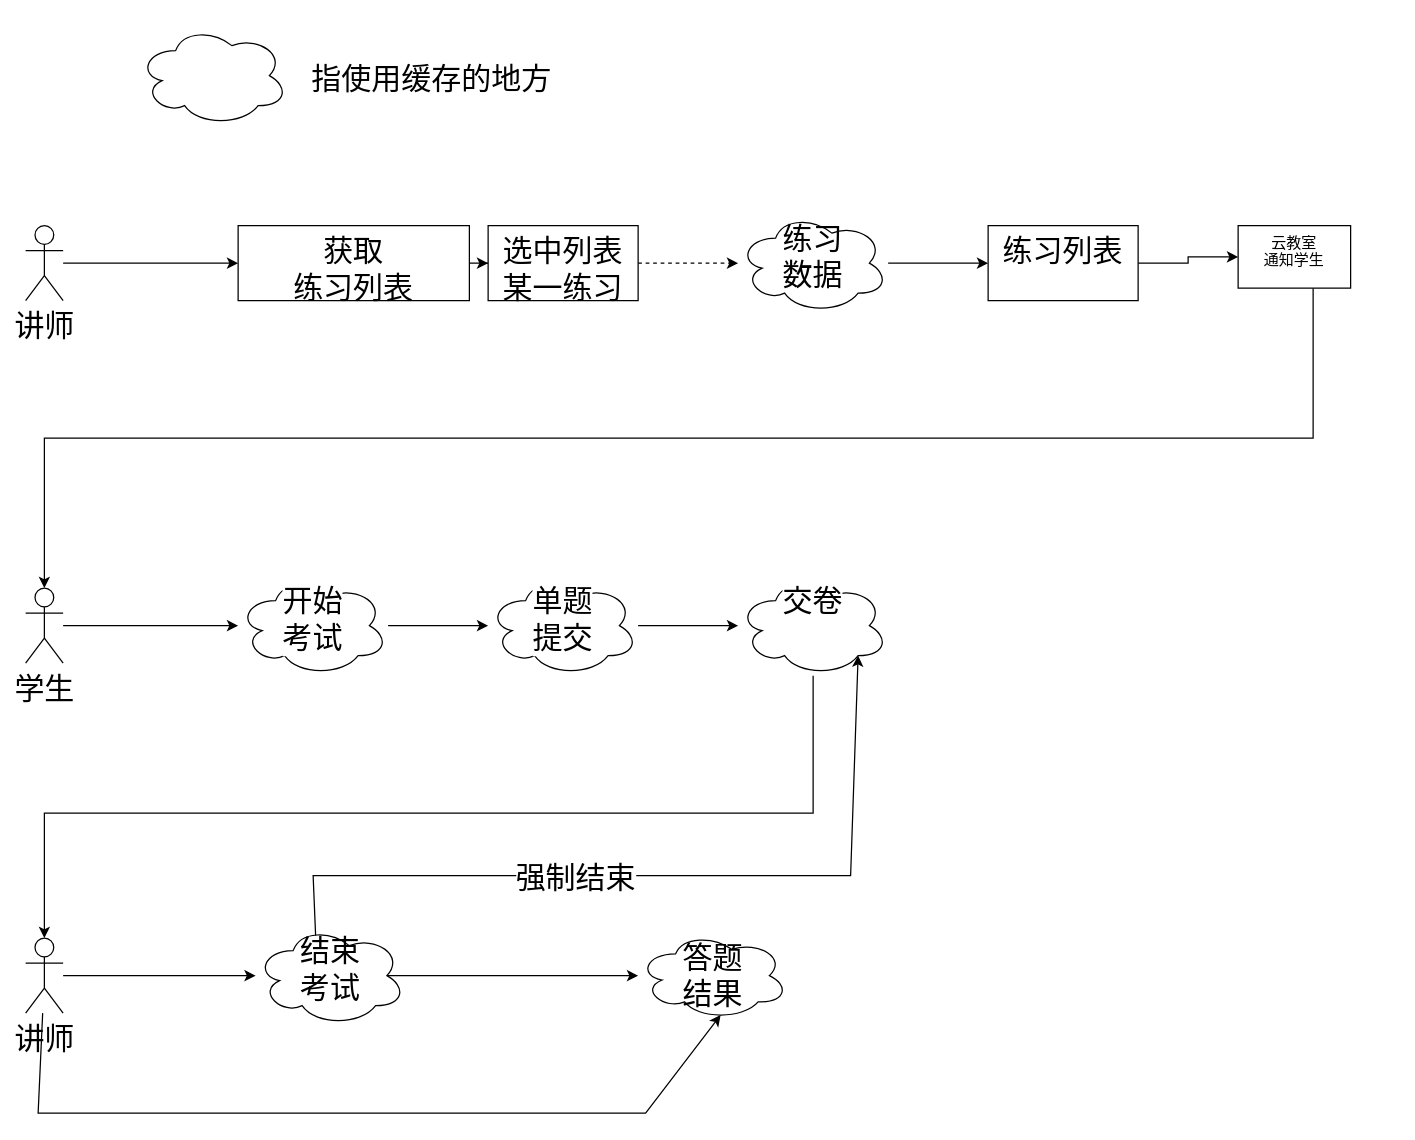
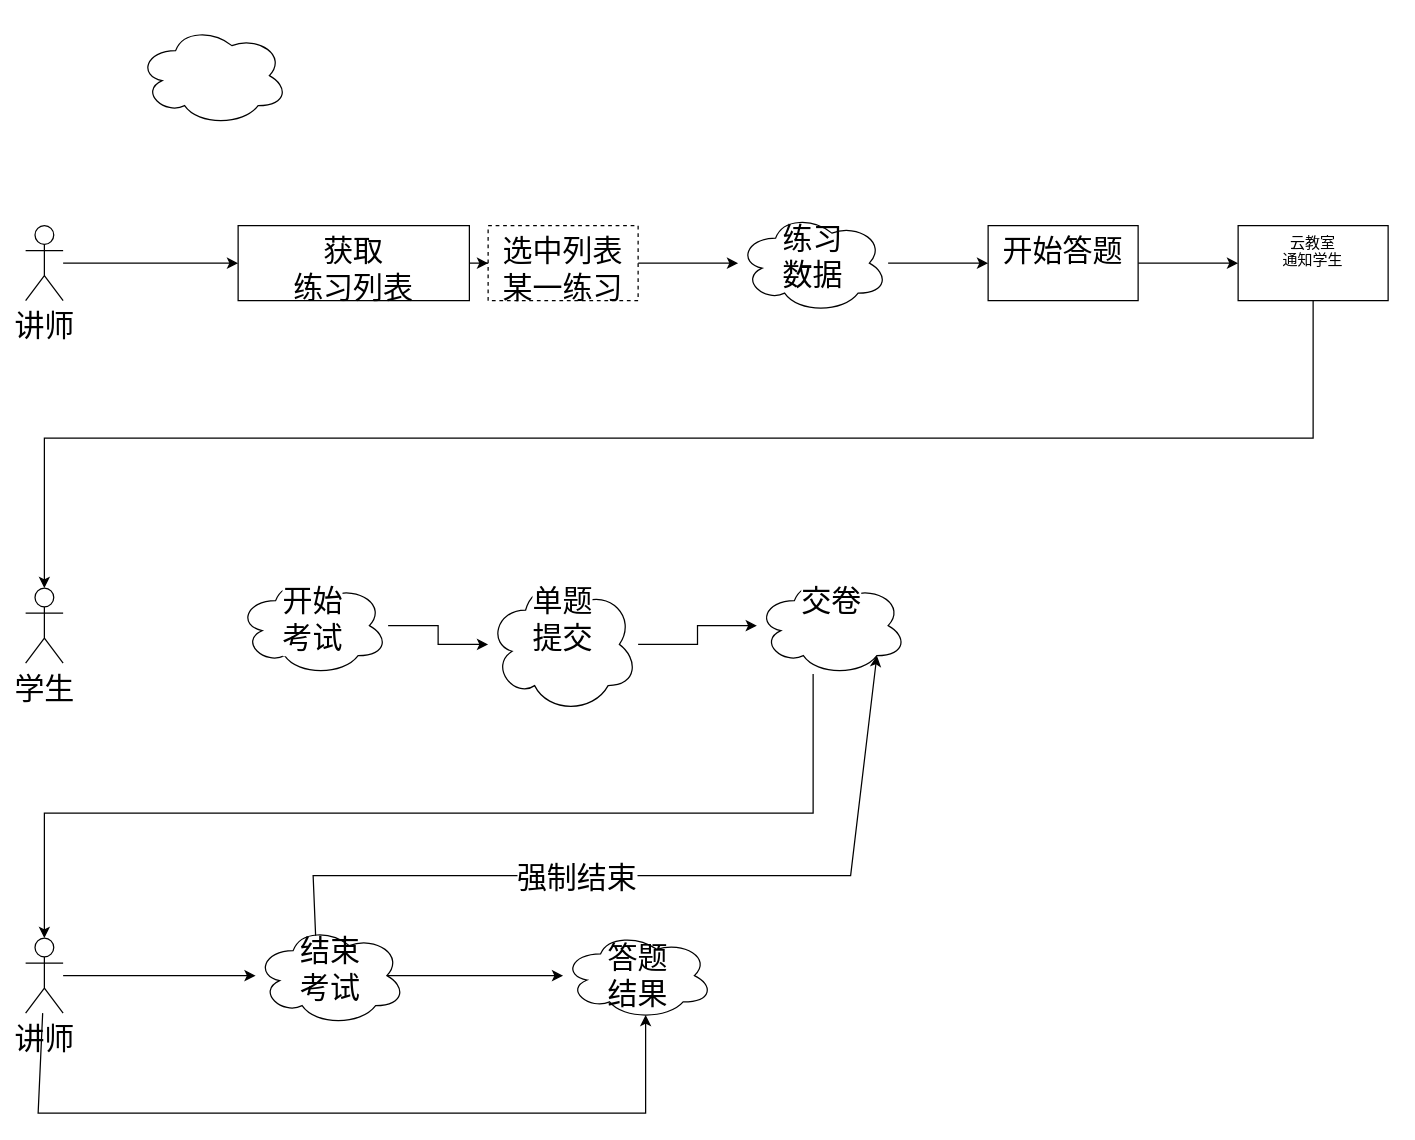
  <mxCell id="0" />
  <mxCell id="1" parent="0" />
  <mxCell id="2" value="" style="edgeStyle=orthogonalEdgeStyle;rounded=0;orthogonalLoop=1;jettySize=auto;html=1;" edge="1" parent="1" source="3" target="5"><mxGeometry relative="1" as="geometry" /></mxCell>
  <mxCell id="3" value="&lt;font style=&quot;font-size: 24px;&quot;&gt;讲师&lt;/font&gt;" style="shape=umlActor;verticalLabelPosition=bottom;verticalAlign=top;html=1;outlineConnect=0;" vertex="1" parent="1"><mxGeometry x="20" y="180" width="30" height="60" as="geometry" /></mxCell>
  <mxCell id="4" value="" style="edgeStyle=orthogonalEdgeStyle;rounded=0;orthogonalLoop=1;jettySize=auto;html=1;fontSize=24;" edge="1" parent="1" source="5" target="7"><mxGeometry relative="1" as="geometry" /></mxCell>
  <mxCell id="5" value="&lt;font style=&quot;font-size: 24px;&quot;&gt;获取&lt;br&gt;练习列表&lt;/font&gt;" style="whiteSpace=wrap;html=1;verticalAlign=top;" vertex="1" parent="1"><mxGeometry x="190" y="180" width="185" height="60" as="geometry" /></mxCell>
- <mxCell id="6" value="" style="edgeStyle=orthogonalEdgeStyle;rounded=0;orthogonalLoop=1;jettySize=auto;html=1;fontSize=24;dashed=1;" edge="1" parent="1" source="7" target="9"><mxGeometry relative="1" as="geometry" /></mxCell>
- <mxCell id="7" value="&lt;span style=&quot;font-size: 24px;&quot;&gt;选中列表&lt;br&gt;某一练习&lt;br&gt;&lt;/span&gt;" style="whiteSpace=wrap;html=1;verticalAlign=top;" vertex="1" parent="1"><mxGeometry x="390" y="180" width="120" height="60" as="geometry" /></mxCell>
+ <mxCell id="6" value="" style="edgeStyle=orthogonalEdgeStyle;rounded=0;orthogonalLoop=1;jettySize=auto;html=1;fontSize=24;" edge="1" parent="1" source="7" target="9"><mxGeometry relative="1" as="geometry" /></mxCell>
+ <mxCell id="7" value="&lt;span style=&quot;font-size: 24px;&quot;&gt;选中列表&lt;br&gt;某一练习&lt;br&gt;&lt;/span&gt;" style="whiteSpace=wrap;html=1;verticalAlign=top;dashed=1;" vertex="1" parent="1"><mxGeometry x="390" y="180" width="120" height="60" as="geometry" /></mxCell>
  <mxCell id="8" value="" style="edgeStyle=orthogonalEdgeStyle;rounded=0;orthogonalLoop=1;jettySize=auto;html=1;fontSize=24;" edge="1" parent="1" source="9" target="11"><mxGeometry relative="1" as="geometry" /></mxCell>
  <mxCell id="9" value="&lt;div style=&quot;font-size: 24px;&quot;&gt;&lt;span style=&quot;background-color: initial; line-height: 1;&quot;&gt;练习&lt;/span&gt;&lt;/div&gt;&lt;div style=&quot;font-size: 24px;&quot;&gt;&lt;span style=&quot;background-color: initial; line-height: 1;&quot;&gt;数据&lt;/span&gt;&lt;br&gt;&lt;/div&gt;" style="ellipse;shape=cloud;whiteSpace=wrap;html=1;verticalAlign=top;align=center;" vertex="1" parent="1"><mxGeometry x="590" y="170" width="120" height="80" as="geometry" /></mxCell>
  <mxCell id="10" value="" style="edgeStyle=orthogonalEdgeStyle;rounded=0;orthogonalLoop=1;jettySize=auto;html=1;fontSize=24;" edge="1" parent="1" source="11" target="13"><mxGeometry relative="1" as="geometry" /></mxCell>
- <mxCell id="11" value="&lt;font style=&quot;font-size: 24px;&quot;&gt;练习列表&lt;/font&gt;" style="whiteSpace=wrap;html=1;verticalAlign=top;" vertex="1" parent="1"><mxGeometry x="790" y="180" width="120" height="60" as="geometry" /></mxCell>
+ <mxCell id="11" value="&lt;font style=&quot;font-size: 24px;&quot;&gt;开始答题&lt;/font&gt;" style="whiteSpace=wrap;html=1;verticalAlign=top;" vertex="1" parent="1"><mxGeometry x="790" y="180" width="120" height="60" as="geometry" /></mxCell>
  <mxCell id="12" value="" style="edgeStyle=orthogonalEdgeStyle;rounded=0;orthogonalLoop=1;jettySize=auto;html=1;fontSize=24;entryX=0.5;entryY=0;entryDx=0;entryDy=0;entryPerimeter=0;" edge="1" parent="1" source="13" target="15"><mxGeometry relative="1" as="geometry"><mxPoint x="1050" y="320" as="targetPoint" /><Array as="points"><mxPoint x="1050" y="350" /><mxPoint x="35" y="350" /></Array></mxGeometry></mxCell>
- <mxCell id="13" value="云教室&lt;br&gt;通知学生" style="whiteSpace=wrap;html=1;verticalAlign=top;" vertex="1" parent="1"><mxGeometry x="990" y="180" width="90" height="50" as="geometry" /></mxCell>
- <mxCell id="14" value="" style="edgeStyle=orthogonalEdgeStyle;rounded=0;orthogonalLoop=1;jettySize=auto;html=1;fontSize=24;" edge="1" parent="1" source="15" target="17"><mxGeometry relative="1" as="geometry" /></mxCell>
+ <mxCell id="13" value="云教室&lt;br&gt;通知学生" style="whiteSpace=wrap;html=1;verticalAlign=top;" vertex="1" parent="1"><mxGeometry x="990" y="180" width="120" height="60" as="geometry" /></mxCell>
  <mxCell id="15" value="学生" style="shape=umlActor;verticalLabelPosition=bottom;verticalAlign=top;html=1;outlineConnect=0;labelBackgroundColor=#ffffff;fontSize=24;" vertex="1" parent="1"><mxGeometry x="20" y="470" width="30" height="60" as="geometry" /></mxCell>
  <mxCell id="16" value="" style="edgeStyle=orthogonalEdgeStyle;rounded=0;orthogonalLoop=1;jettySize=auto;html=1;fontSize=24;" edge="1" parent="1" source="17" target="19"><mxGeometry relative="1" as="geometry" /></mxCell>
  <mxCell id="17" value="开始&lt;br&gt;考试" style="ellipse;shape=cloud;whiteSpace=wrap;html=1;fontSize=24;verticalAlign=top;labelBackgroundColor=#ffffff;" vertex="1" parent="1"><mxGeometry x="190" y="460" width="120" height="80" as="geometry" /></mxCell>
  <mxCell id="18" value="" style="edgeStyle=orthogonalEdgeStyle;rounded=0;orthogonalLoop=1;jettySize=auto;html=1;fontSize=24;" edge="1" parent="1" source="19" target="21"><mxGeometry relative="1" as="geometry" /></mxCell>
- <mxCell id="19" value="单题&lt;br&gt;提交" style="ellipse;shape=cloud;whiteSpace=wrap;html=1;fontSize=24;verticalAlign=top;labelBackgroundColor=#ffffff;" vertex="1" parent="1"><mxGeometry x="390" y="460" width="120" height="80" as="geometry" /></mxCell>
+ <mxCell id="19" value="单题&lt;br&gt;提交" style="ellipse;shape=cloud;whiteSpace=wrap;html=1;fontSize=24;verticalAlign=top;labelBackgroundColor=#ffffff;" vertex="1" parent="1"><mxGeometry x="390" y="460" width="120" height="110" as="geometry" /></mxCell>
  <mxCell id="20" value="" style="edgeStyle=orthogonalEdgeStyle;rounded=0;orthogonalLoop=1;jettySize=auto;html=1;fontSize=24;entryX=0.5;entryY=0;entryDx=0;entryDy=0;entryPerimeter=0;" edge="1" parent="1" source="21" target="23"><mxGeometry relative="1" as="geometry"><mxPoint x="650" y="630" as="targetPoint" /><Array as="points"><mxPoint x="650" y="650" /><mxPoint x="35" y="650" /></Array></mxGeometry></mxCell>
- <mxCell id="21" value="交卷" style="ellipse;shape=cloud;whiteSpace=wrap;html=1;fontSize=24;verticalAlign=top;labelBackgroundColor=#ffffff;" vertex="1" parent="1"><mxGeometry x="590" y="460" width="120" height="80" as="geometry" /></mxCell>
+ <mxCell id="21" value="交卷" style="ellipse;shape=cloud;whiteSpace=wrap;html=1;fontSize=24;verticalAlign=top;labelBackgroundColor=#ffffff;" vertex="1" parent="1"><mxGeometry x="605" y="460" width="120" height="80" as="geometry" /></mxCell>
  <mxCell id="22" value="" style="edgeStyle=orthogonalEdgeStyle;rounded=0;orthogonalLoop=1;jettySize=auto;html=1;fontSize=24;" edge="1" parent="1" source="23" target="26"><mxGeometry relative="1" as="geometry" /></mxCell>
  <mxCell id="23" value="&lt;font style=&quot;font-size: 24px;&quot;&gt;讲师&lt;/font&gt;" style="shape=umlActor;verticalLabelPosition=bottom;verticalAlign=top;html=1;outlineConnect=0;" vertex="1" parent="1"><mxGeometry x="20" y="750" width="30" height="60" as="geometry" /></mxCell>
- <mxCell id="24" value="&lt;font style=&quot;font-size: 24px;&quot;&gt;答题&lt;br&gt;结果&lt;/font&gt;" style="ellipse;shape=cloud;whiteSpace=wrap;html=1;verticalAlign=top;" vertex="1" parent="1"><mxGeometry x="510" y="745" width="120" height="70" as="geometry" /></mxCell>
+ <mxCell id="24" value="&lt;font style=&quot;font-size: 24px;&quot;&gt;答题&lt;br&gt;结果&lt;/font&gt;" style="ellipse;shape=cloud;whiteSpace=wrap;html=1;verticalAlign=top;" vertex="1" parent="1"><mxGeometry x="450" y="745" width="120" height="70" as="geometry" /></mxCell>
  <mxCell id="25" style="edgeStyle=orthogonalEdgeStyle;rounded=0;orthogonalLoop=1;jettySize=auto;html=1;exitX=0.875;exitY=0.5;exitDx=0;exitDy=0;exitPerimeter=0;fontSize=24;" edge="1" parent="1" source="26" target="24"><mxGeometry relative="1" as="geometry" /></mxCell>
  <mxCell id="26" value="&lt;font style=&quot;font-size: 24px;&quot;&gt;结束&lt;br&gt;考试&lt;/font&gt;" style="ellipse;shape=cloud;whiteSpace=wrap;html=1;verticalAlign=top;" vertex="1" parent="1"><mxGeometry x="204" y="740" width="120" height="80" as="geometry" /></mxCell>
  <mxCell id="27" value="" style="endArrow=classic;html=1;rounded=0;fontSize=24;entryX=0.55;entryY=0.95;entryDx=0;entryDy=0;entryPerimeter=0;" edge="1" parent="1" source="23" target="24"><mxGeometry width="50" height="50" relative="1" as="geometry"><mxPoint x="120" y="900" as="sourcePoint" /><mxPoint x="170" y="850" as="targetPoint" /><Array as="points"><mxPoint x="30" y="890" /><mxPoint x="516" y="890" /></Array></mxGeometry></mxCell>
  <mxCell id="28" value="" style="endArrow=classic;html=1;rounded=0;fontSize=24;exitX=0.4;exitY=0.1;exitDx=0;exitDy=0;exitPerimeter=0;entryX=0.8;entryY=0.8;entryDx=0;entryDy=0;entryPerimeter=0;" edge="1" parent="1" source="26" target="21"><mxGeometry width="50" height="50" relative="1" as="geometry"><mxPoint x="670" y="750" as="sourcePoint" /><mxPoint x="920" y="530" as="targetPoint" /><Array as="points"><mxPoint x="250" y="700" /><mxPoint x="680" y="700" /></Array></mxGeometry></mxCell>
  <mxCell id="29" value="强制结束" style="edgeLabel;html=1;align=center;verticalAlign=middle;resizable=0;points=[];fontSize=24;" vertex="1" connectable="0" parent="28"><mxGeometry x="-0.21" y="-1" relative="1" as="geometry"><mxPoint as="offset" /></mxGeometry></mxCell>
  <mxCell id="30" value="" style="ellipse;shape=cloud;whiteSpace=wrap;html=1;labelBackgroundColor=#ffffff;fontSize=24;" vertex="1" parent="1"><mxGeometry x="110" y="20" width="120" height="80" as="geometry" /></mxCell>
- <mxCell id="31" value="指使用缓存的地方" style="text;html=1;strokeColor=none;fillColor=none;align=center;verticalAlign=middle;whiteSpace=wrap;rounded=0;labelBackgroundColor=#ffffff;fontSize=24;" vertex="1" parent="1"><mxGeometry x="240" y="45" width="210" height="35" as="geometry" /></mxCell>
